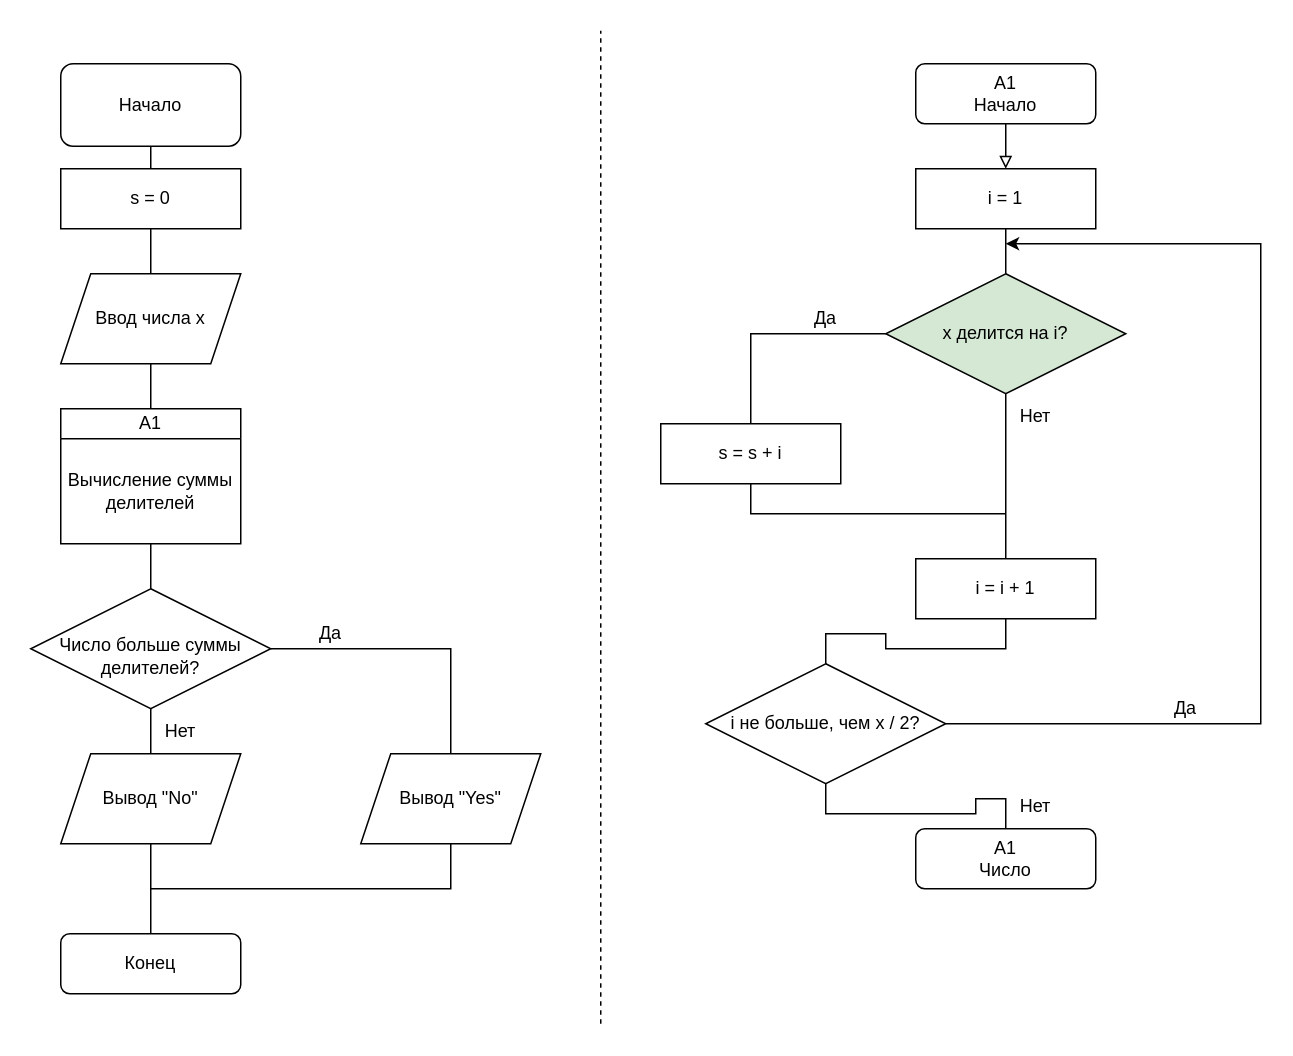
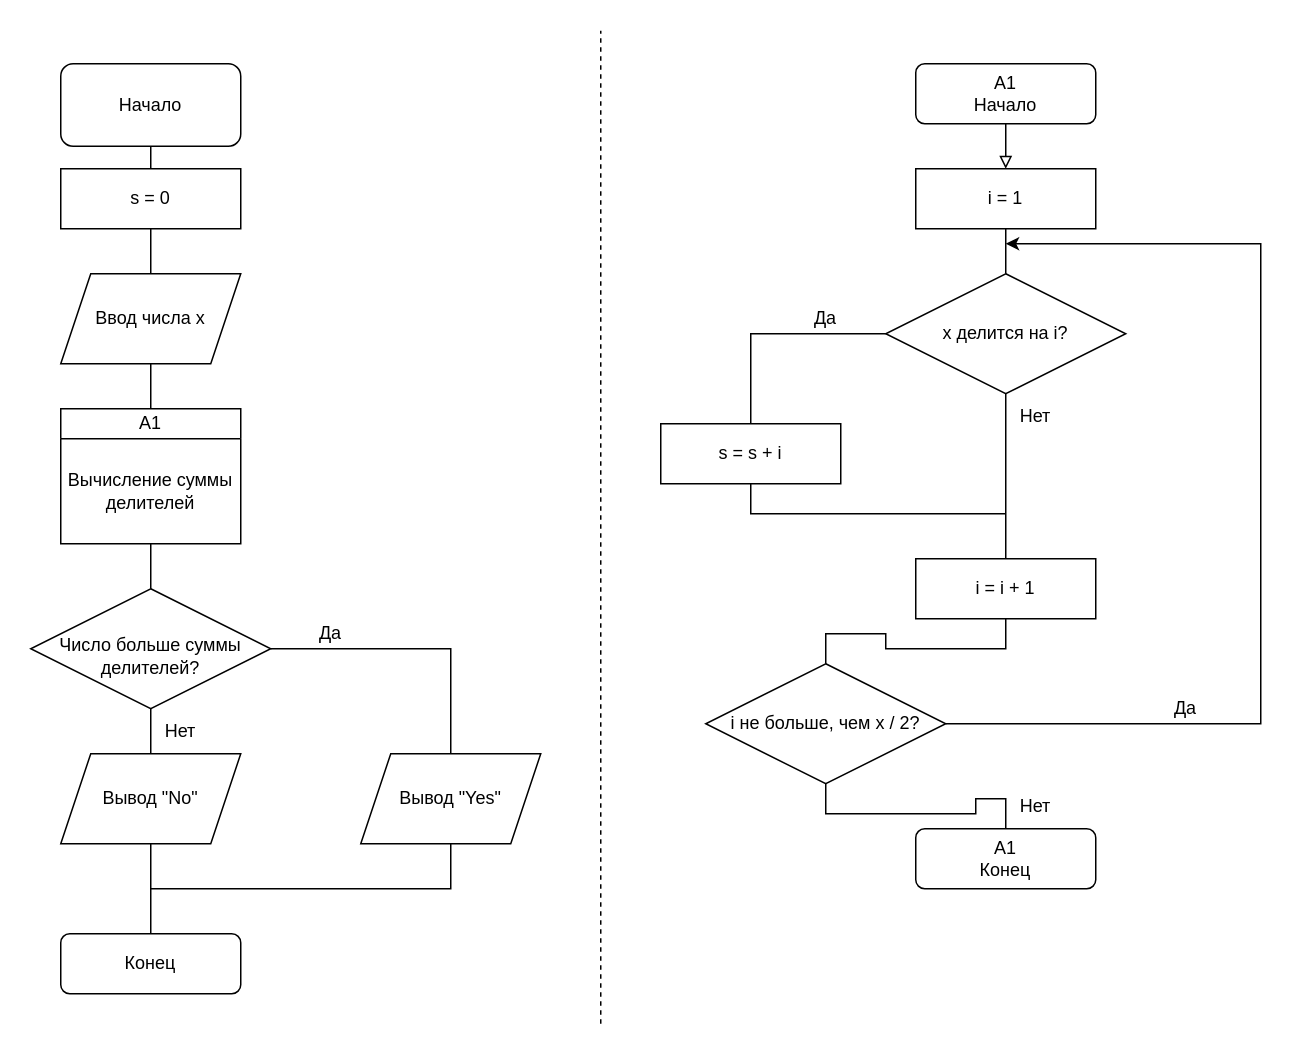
  <mxCell id="0" />
  <mxCell id="1" parent="0" />
  <mxCell id="2" value="" style="rounded=0;orthogonalLoop=1;jettySize=auto;html=1;edgeStyle=orthogonalEdgeStyle;endArrow=none;endFill=0;" edge="1" parent="1" source="3" target="8"><mxGeometry relative="1" as="geometry" /></mxCell>
  <mxCell id="3" value="Начало" style="rounded=1;whiteSpace=wrap;html=1;fontSize=12;glass=0;strokeWidth=1;shadow=0;" parent="1" vertex="1"><mxGeometry x="40" y="42" width="120" height="55" as="geometry" /></mxCell>
  <mxCell id="4" value="Конец" style="rounded=1;whiteSpace=wrap;html=1;fontSize=12;glass=0;strokeWidth=1;shadow=0;" parent="1" vertex="1"><mxGeometry x="40" y="622" width="120" height="40" as="geometry" /></mxCell>
  <mxCell id="5" value="" style="edgeStyle=orthogonalEdgeStyle;rounded=0;orthogonalLoop=1;jettySize=auto;html=1;entryX=0.5;entryY=0;entryDx=0;entryDy=0;endArrow=none;endFill=0;" edge="1" parent="1" source="6" target="10"><mxGeometry relative="1" as="geometry" /></mxCell>
  <mxCell id="6" value="Ввод числа x" style="shape=parallelogram;perimeter=parallelogramPerimeter;whiteSpace=wrap;html=1;fixedSize=1;" vertex="1" parent="1"><mxGeometry x="40" y="182" width="120" height="60" as="geometry" /></mxCell>
  <mxCell id="7" value="" style="edgeStyle=orthogonalEdgeStyle;rounded=0;orthogonalLoop=1;jettySize=auto;html=1;endArrow=none;endFill=0;" edge="1" parent="1" source="8" target="6"><mxGeometry relative="1" as="geometry" /></mxCell>
  <mxCell id="8" value="s = 0" style="rounded=0;whiteSpace=wrap;html=1;" vertex="1" parent="1"><mxGeometry x="40" y="112" width="120" height="40" as="geometry" /></mxCell>
  <mxCell id="9" value="" style="edgeStyle=orthogonalEdgeStyle;rounded=0;orthogonalLoop=1;jettySize=auto;html=1;endArrow=none;endFill=0;" edge="1" parent="1" source="10" target="14"><mxGeometry relative="1" as="geometry" /></mxCell>
  <mxCell id="10" value="A1" style="swimlane;fontStyle=0;childLayout=stackLayout;horizontal=1;startSize=20;horizontalStack=0;resizeParent=1;resizeParentMax=0;resizeLast=0;collapsible=1;marginBottom=0;whiteSpace=wrap;html=1;" vertex="1" parent="1"><mxGeometry x="40" y="272" width="120" height="90" as="geometry" /></mxCell>
  <mxCell id="11" value="Вычисление суммы делителей" style="text;strokeColor=none;fillColor=none;align=center;verticalAlign=middle;spacingLeft=4;spacingRight=4;overflow=hidden;points=[[0,0.5],[1,0.5]];portConstraint=eastwest;rotatable=0;whiteSpace=wrap;html=1;" vertex="1" parent="10"><mxGeometry y="20" width="120" height="70" as="geometry" /></mxCell>
  <mxCell id="12" value="" style="edgeStyle=orthogonalEdgeStyle;rounded=0;orthogonalLoop=1;jettySize=auto;html=1;endArrow=none;endFill=0;" edge="1" parent="1" source="14" target="18"><mxGeometry relative="1" as="geometry" /></mxCell>
  <mxCell id="13" style="edgeStyle=orthogonalEdgeStyle;rounded=0;orthogonalLoop=1;jettySize=auto;html=1;exitX=1;exitY=0.5;exitDx=0;exitDy=0;entryX=0.5;entryY=0;entryDx=0;entryDy=0;endArrow=none;endFill=0;" edge="1" parent="1" source="14" target="16"><mxGeometry relative="1" as="geometry" /></mxCell>
  <mxCell id="14" value="&lt;font style=&quot;font-size: 12px;&quot;&gt;Число больше суммы делителей?&lt;/font&gt;" style="rhombus;whiteSpace=wrap;html=1;spacingLeft=15;spacingBottom=0;spacingRight=15;spacingTop=9;" vertex="1" parent="1"><mxGeometry x="20" y="392" width="160" height="80" as="geometry" /></mxCell>
  <mxCell id="15" style="edgeStyle=orthogonalEdgeStyle;rounded=0;orthogonalLoop=1;jettySize=auto;html=1;exitX=0.5;exitY=1;exitDx=0;exitDy=0;endArrow=none;endFill=0;" edge="1" parent="1" source="16"><mxGeometry relative="1" as="geometry"><mxPoint x="100" y="592" as="targetPoint" /><Array as="points"><mxPoint x="300" y="592" /></Array></mxGeometry></mxCell>
  <mxCell id="16" value="Вывод &quot;Yes&quot;" style="shape=parallelogram;perimeter=parallelogramPerimeter;whiteSpace=wrap;html=1;fixedSize=1;" vertex="1" parent="1"><mxGeometry x="240" y="502" width="120" height="60" as="geometry" /></mxCell>
  <mxCell id="17" style="edgeStyle=orthogonalEdgeStyle;rounded=0;orthogonalLoop=1;jettySize=auto;html=1;exitX=0.5;exitY=1;exitDx=0;exitDy=0;entryX=0.5;entryY=0;entryDx=0;entryDy=0;endArrow=none;endFill=0;" edge="1" parent="1" source="18" target="4"><mxGeometry relative="1" as="geometry" /></mxCell>
  <mxCell id="18" value="Вывод &quot;No&quot;" style="shape=parallelogram;perimeter=parallelogramPerimeter;whiteSpace=wrap;html=1;fixedSize=1;" vertex="1" parent="1"><mxGeometry x="40" y="502" width="120" height="60" as="geometry" /></mxCell>
  <mxCell id="19" value="Да" style="text;html=1;strokeColor=none;fillColor=none;align=center;verticalAlign=middle;whiteSpace=wrap;rounded=0;" vertex="1" parent="1"><mxGeometry x="190" y="407" width="60" height="30" as="geometry" /></mxCell>
  <mxCell id="20" style="edgeStyle=orthogonalEdgeStyle;rounded=0;orthogonalLoop=1;jettySize=auto;html=1;exitX=0.5;exitY=1;exitDx=0;exitDy=0;endArrow=block;endFill=0;" edge="1" parent="1" source="21" target="23"><mxGeometry relative="1" as="geometry" /></mxCell>
  <mxCell id="21" value="A1&lt;br&gt;Начало" style="rounded=1;whiteSpace=wrap;html=1;" vertex="1" parent="1"><mxGeometry x="610" y="42" width="120" height="40" as="geometry" /></mxCell>
  <mxCell id="22" style="edgeStyle=orthogonalEdgeStyle;rounded=0;orthogonalLoop=1;jettySize=auto;html=1;exitX=0.5;exitY=1;exitDx=0;exitDy=0;entryX=0.5;entryY=0;entryDx=0;entryDy=0;endArrow=none;endFill=0;" edge="1" parent="1" source="23" target="26"><mxGeometry relative="1" as="geometry" /></mxCell>
  <mxCell id="23" value="i = 1" style="rounded=0;whiteSpace=wrap;html=1;" vertex="1" parent="1"><mxGeometry x="610" y="112" width="120" height="40" as="geometry" /></mxCell>
  <mxCell id="24" style="edgeStyle=orthogonalEdgeStyle;rounded=0;orthogonalLoop=1;jettySize=auto;html=1;exitX=0;exitY=0.5;exitDx=0;exitDy=0;entryX=0.5;entryY=0;entryDx=0;entryDy=0;endArrow=none;endFill=0;" edge="1" parent="1" source="26" target="28"><mxGeometry relative="1" as="geometry" /></mxCell>
  <mxCell id="25" style="edgeStyle=orthogonalEdgeStyle;rounded=0;orthogonalLoop=1;jettySize=auto;html=1;exitX=0.5;exitY=1;exitDx=0;exitDy=0;entryX=0.5;entryY=0;entryDx=0;entryDy=0;endArrow=none;endFill=0;" edge="1" parent="1" source="26" target="35"><mxGeometry relative="1" as="geometry" /></mxCell>
- <mxCell id="26" value="x делится на i?" style="rhombus;whiteSpace=wrap;html=1;fillColor=#d5e8d4;" vertex="1" parent="1"><mxGeometry x="590" y="182" width="160" height="80" as="geometry" /></mxCell>
+ <mxCell id="26" value="x делится на i?" style="rhombus;whiteSpace=wrap;html=1;" vertex="1" parent="1"><mxGeometry x="590" y="182" width="160" height="80" as="geometry" /></mxCell>
  <mxCell id="27" style="edgeStyle=orthogonalEdgeStyle;rounded=0;orthogonalLoop=1;jettySize=auto;html=1;exitX=0.5;exitY=1;exitDx=0;exitDy=0;endArrow=none;endFill=0;" edge="1" parent="1" source="28"><mxGeometry relative="1" as="geometry"><mxPoint x="670" y="342" as="targetPoint" /><Array as="points"><mxPoint x="500" y="342" /><mxPoint x="670" y="342" /></Array></mxGeometry></mxCell>
  <mxCell id="28" value="s = s + i" style="rounded=0;whiteSpace=wrap;html=1;" vertex="1" parent="1"><mxGeometry x="440" y="282" width="120" height="40" as="geometry" /></mxCell>
  <mxCell id="29" style="edgeStyle=orthogonalEdgeStyle;rounded=0;orthogonalLoop=1;jettySize=auto;html=1;exitX=1;exitY=0.5;exitDx=0;exitDy=0;" edge="1" parent="1" source="31"><mxGeometry relative="1" as="geometry"><mxPoint x="670" y="162" as="targetPoint" /><Array as="points"><mxPoint x="840" y="482" /><mxPoint x="840" y="162" /></Array></mxGeometry></mxCell>
  <mxCell id="30" style="edgeStyle=orthogonalEdgeStyle;rounded=0;orthogonalLoop=1;jettySize=auto;html=1;exitX=0.5;exitY=1;exitDx=0;exitDy=0;entryX=0.5;entryY=0;entryDx=0;entryDy=0;endArrow=none;endFill=0;" edge="1" parent="1" source="31" target="32"><mxGeometry relative="1" as="geometry" /></mxCell>
  <mxCell id="31" value="i не больше, чем x / 2?" style="rhombus;whiteSpace=wrap;html=1;" vertex="1" parent="1"><mxGeometry x="470" y="442" width="160" height="80" as="geometry" /></mxCell>
- <mxCell id="32" value="A1&lt;br&gt;Число" style="rounded=1;whiteSpace=wrap;html=1;" vertex="1" parent="1"><mxGeometry x="610" y="552" width="120" height="40" as="geometry" /></mxCell>
+ <mxCell id="32" value="A1&lt;br&gt;Конец" style="rounded=1;whiteSpace=wrap;html=1;" vertex="1" parent="1"><mxGeometry x="610" y="552" width="120" height="40" as="geometry" /></mxCell>
  <mxCell id="33" value="Нет" style="text;html=1;strokeColor=none;fillColor=none;align=center;verticalAlign=middle;whiteSpace=wrap;rounded=0;" vertex="1" parent="1"><mxGeometry x="90" y="472" width="60" height="30" as="geometry" /></mxCell>
  <mxCell id="34" value="" style="edgeStyle=orthogonalEdgeStyle;rounded=0;orthogonalLoop=1;jettySize=auto;html=1;endArrow=none;endFill=0;" edge="1" parent="1" source="35" target="31"><mxGeometry relative="1" as="geometry" /></mxCell>
  <mxCell id="35" value="i = i + 1" style="rounded=0;whiteSpace=wrap;html=1;" vertex="1" parent="1"><mxGeometry x="610" y="372" width="120" height="40" as="geometry" /></mxCell>
  <mxCell id="36" style="edgeStyle=orthogonalEdgeStyle;rounded=0;orthogonalLoop=1;jettySize=auto;html=1;exitX=0.5;exitY=1;exitDx=0;exitDy=0;" edge="1" parent="1" source="28" target="28"><mxGeometry relative="1" as="geometry" /></mxCell>
  <mxCell id="37" value="Да" style="text;html=1;strokeColor=none;fillColor=none;align=center;verticalAlign=middle;whiteSpace=wrap;rounded=0;" vertex="1" parent="1"><mxGeometry x="760" y="457" width="60" height="30" as="geometry" /></mxCell>
  <mxCell id="38" value="Да" style="text;html=1;strokeColor=none;fillColor=none;align=center;verticalAlign=middle;whiteSpace=wrap;rounded=0;" vertex="1" parent="1"><mxGeometry x="520" y="197" width="60" height="30" as="geometry" /></mxCell>
  <mxCell id="39" value="Нет" style="text;html=1;strokeColor=none;fillColor=none;align=center;verticalAlign=middle;whiteSpace=wrap;rounded=0;" vertex="1" parent="1"><mxGeometry x="660" y="262" width="60" height="30" as="geometry" /></mxCell>
  <mxCell id="40" value="Нет" style="text;html=1;strokeColor=none;fillColor=none;align=center;verticalAlign=middle;whiteSpace=wrap;rounded=0;" vertex="1" parent="1"><mxGeometry x="660" y="522" width="60" height="30" as="geometry" /></mxCell>
  <mxCell id="41" value="" style="endArrow=none;dashed=1;html=1;rounded=0;" edge="1" parent="1"><mxGeometry width="50" height="50" relative="1" as="geometry"><mxPoint x="400" y="682" as="sourcePoint" /><mxPoint x="400" y="20" as="targetPoint" /></mxGeometry></mxCell>
